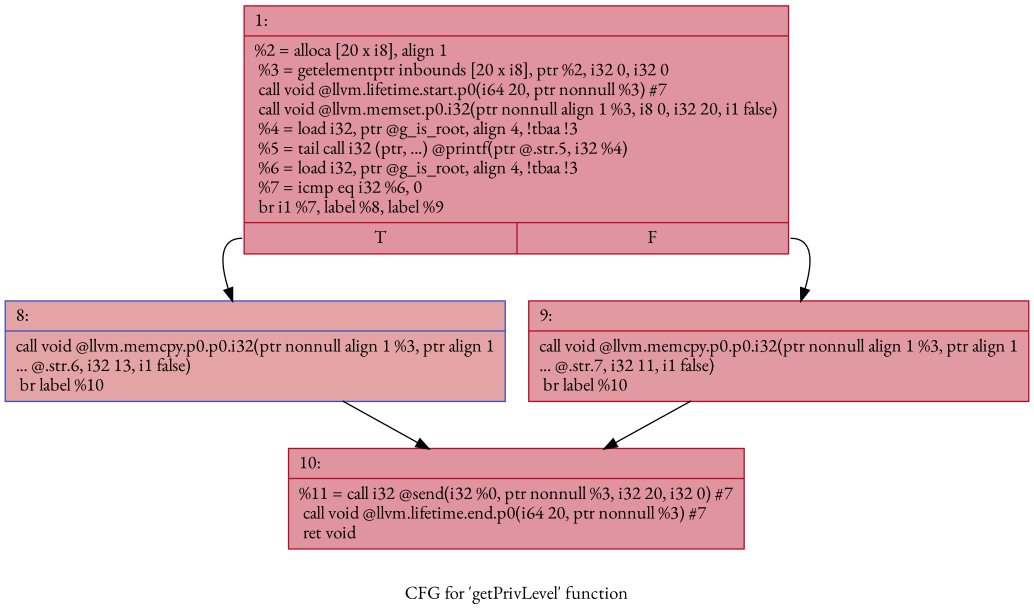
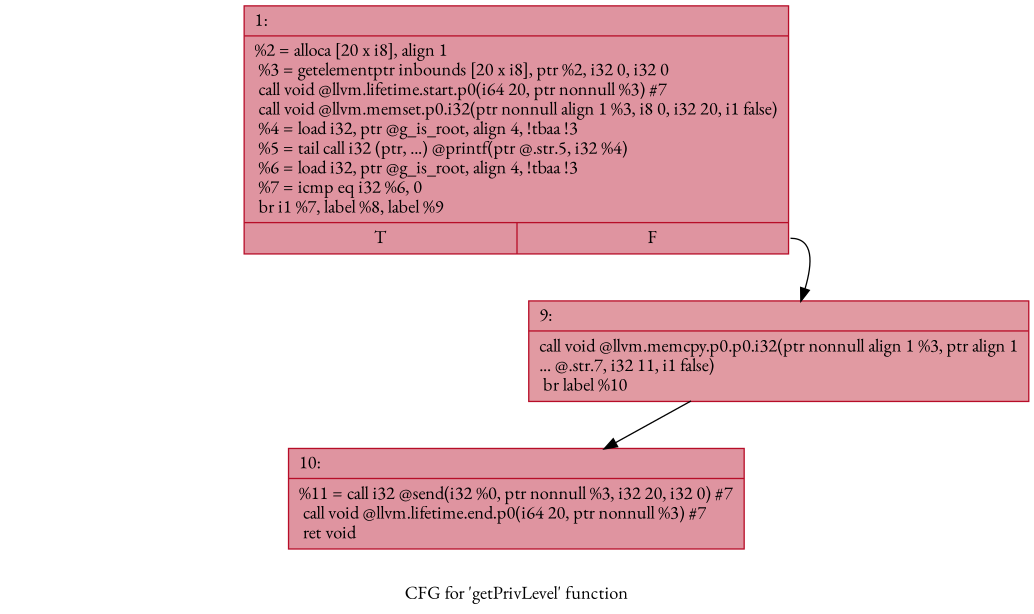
  digraph {
    label="CFG for 'getPrivLevel' function"
    fontname="EB Garamond"
    node [color="#b70d28ff" fillcolor="#b70d2870" fontname="EB Garamond" shape=record style=filled]
    edge [fontname="EB Garamond"]
    n1 [label="{1:\l|  %2 = alloca [20 x i8], align 1\l  %3 = getelementptr inbounds [20 x i8], ptr %2, i32 0, i32 0\l  call void @llvm.lifetime.start.p0(i64 20, ptr nonnull %3) #7\l  call void @llvm.memset.p0.i32(ptr nonnull align 1 %3, i8 0, i32 20, i1 false)\l  %4 = load i32, ptr @g_is_root, align 4, !tbaa !3\l  %5 = tail call i32 (ptr, ...) @printf(ptr @.str.5, i32 %4)\l  %6 = load i32, ptr @g_is_root, align 4, !tbaa !3\l  %7 = icmp eq i32 %6, 0\l  br i1 %7, label %8, label %9\l|{<s0>T|<s1>F}}"]
-   n2 [color="#3d50c3ff" fillcolor="#c32e3170" label="{8:\l|  call void @llvm.memcpy.p0.p0.i32(ptr nonnull align 1 %3, ptr align 1\l... @.str.6, i32 13, i1 false)\l  br label %10\l}"]
    n3 [fillcolor="#bb1b2c70" label="{9:\l|  call void @llvm.memcpy.p0.p0.i32(ptr nonnull align 1 %3, ptr align 1\l... @.str.7, i32 11, i1 false)\l  br label %10\l}"]
    n4 [label="{10:\l|  %11 = call i32 @send(i32 %0, ptr nonnull %3, i32 20, i32 0) #7\l  call void @llvm.lifetime.end.p0(i64 20, ptr nonnull %3) #7\l  ret void\l}"]
-   n1 -> n2 [tailport=s0]
    n1 -> n3 [tailport=s1]
-   n2 -> n4
    n3 -> n4
  }
